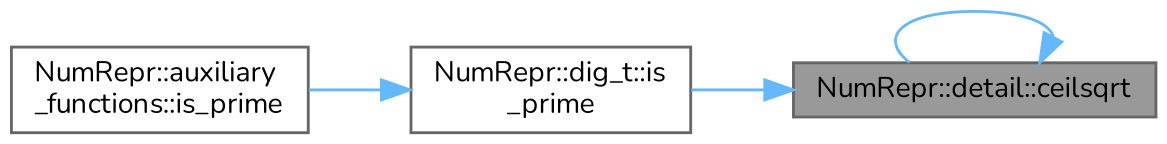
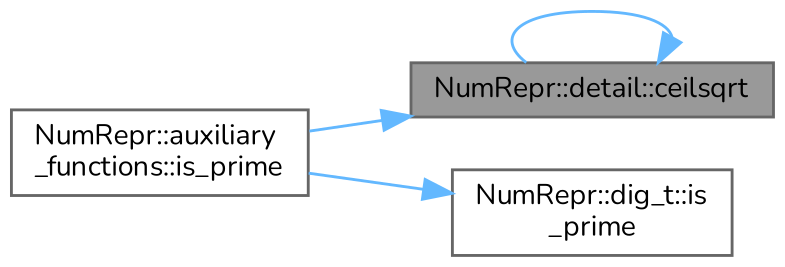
  digraph {
    fontname=Nunito
    rankdir=RL
    node [color=grey40 fillcolor=white fontname=Nunito fontsize=10 shape=box style=filled]
    edge [color=steelblue1 dir=back fontname=Nunito fontsize=10 labelfontname=Helvetica labelfontsize=10 style=solid]
    n1 [color=gray40 fillcolor=grey60 fontcolor=black height=0.2 label="NumRepr::detail::ceilsqrt" width=0.4]
    n2 [height=0.2 label="NumRepr::auxiliary\l_functions::is_prime" width=0.4]
    n3 [height=0.2 label="NumRepr::dig_t::is\l_prime" width=0.4]
    n1 -> n1
-   n1 -> n3
+   n1 -> n2
    n3 -> n2
  }
